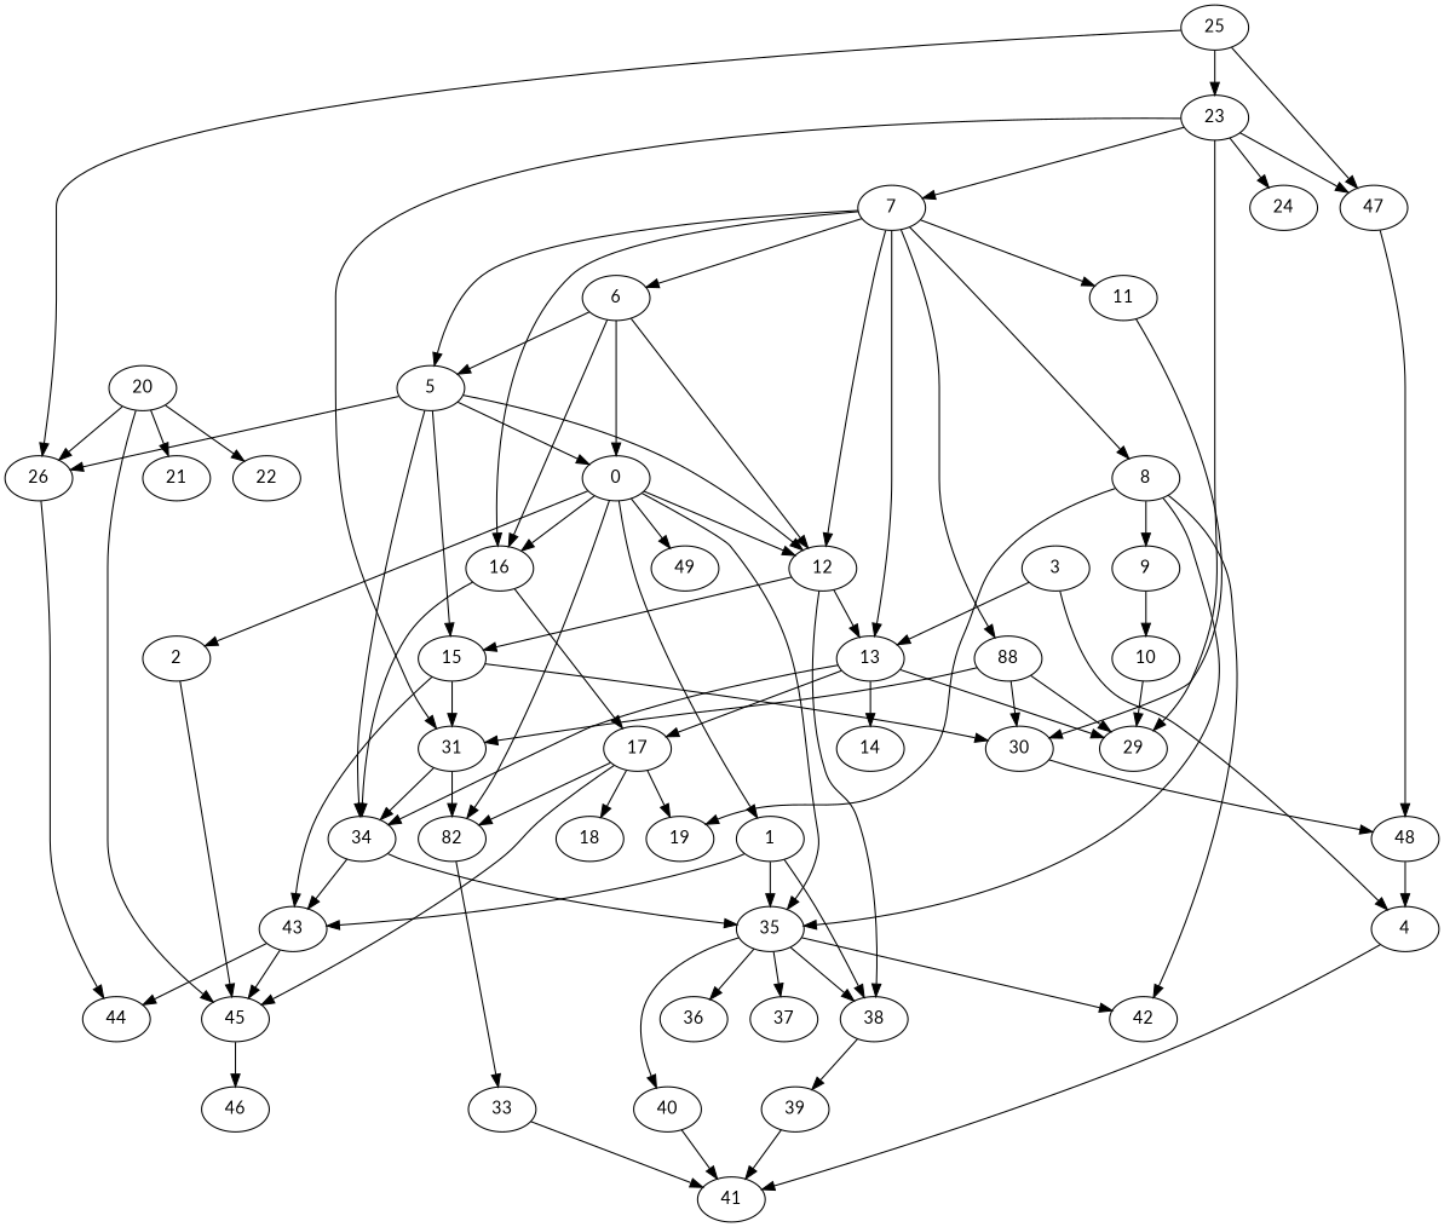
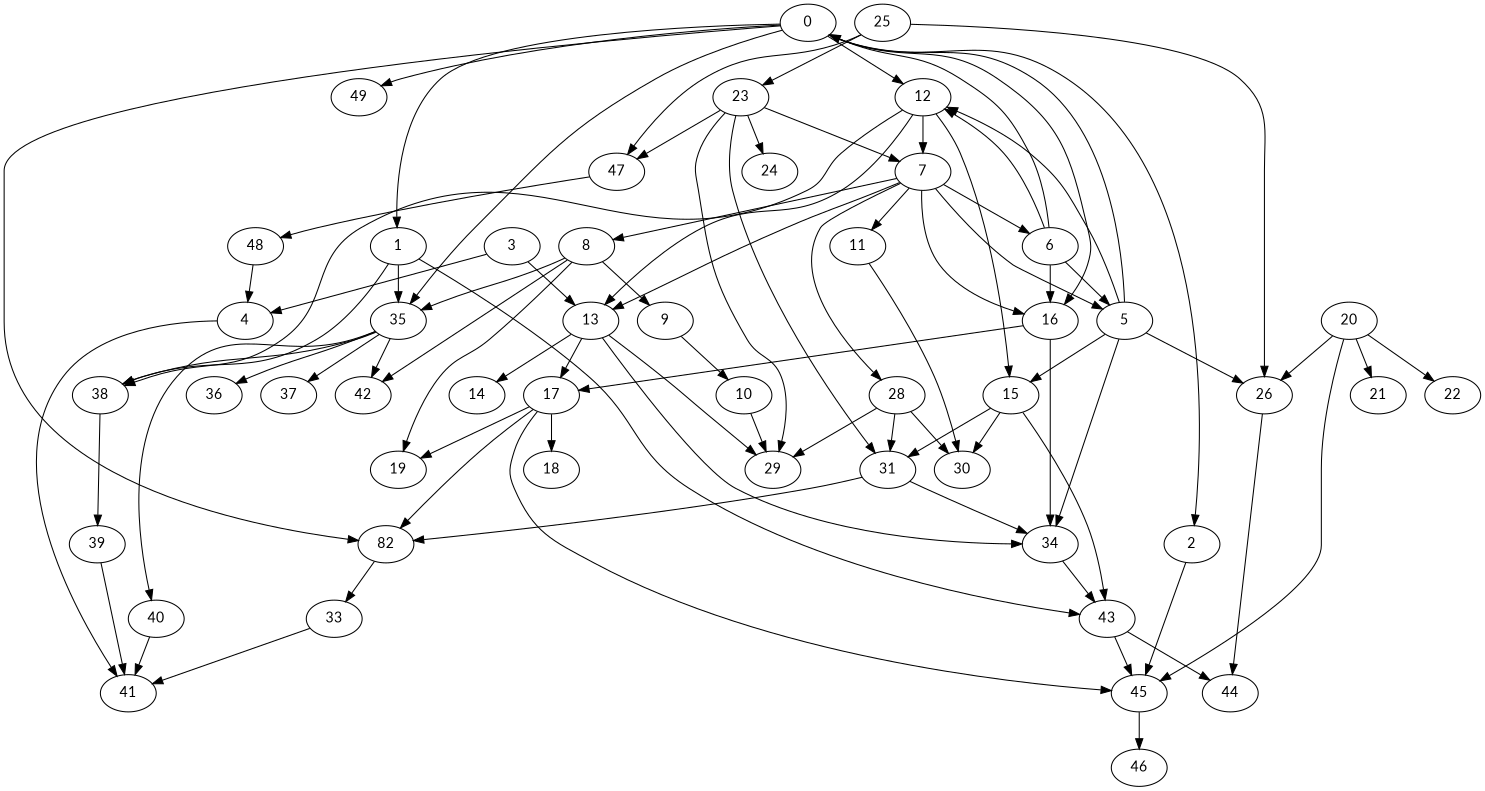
  strict digraph {
    fontname=Lato
    node [fontname=Lato]
    edge [fontname=Lato]
    0
    1
    2
    12
    16
    n6 [label=82]
    35
    49
    38
    43
    45
    3
    4
    13
    15
    34
    17
    33
    42
    36
    37
    40
    39
    44
    46
    41
    29
    14
    30
    31
    19
    18
    20
    26
    21
    22
    48
    5
    6
-   28 [label=88]
+   28
    7
    8
    11
    9
    10
    47
    23
    24
    25
    0 -> 1
    0 -> 2
    0 -> 12
    0 -> 16
    0 -> n6
    0 -> 35
    0 -> 49
    1 -> 35
    1 -> 38
    1 -> 43
    2 -> 45
    12 -> 38
    12 -> 13
    12 -> 15
    16 -> 34
    16 -> 17
    n6 -> 33
    35 -> 38
    35 -> 42
    35 -> 36
    35 -> 37
    35 -> 40
    38 -> 39
    43 -> 45
    43 -> 44
    45 -> 46
    3 -> 4
    3 -> 13
    4 -> 41
    13 -> 34
    13 -> 17
    13 -> 29
    13 -> 14
    15 -> 43
    15 -> 30
    15 -> 31
-   34 -> 35
    34 -> 43
    17 -> n6
    17 -> 45
    17 -> 19
    17 -> 18
    33 -> 41
    40 -> 41
    39 -> 41
-   30 -> 48
    31 -> n6
    31 -> 34
    20 -> 45
    20 -> 26
    20 -> 21
    20 -> 22
    26 -> 44
    48 -> 4
    5 -> 0
    5 -> 12
    5 -> 15
    5 -> 34
    5 -> 26
    6 -> 0
    6 -> 12
    6 -> 16
    6 -> 5
    28 -> 29
    28 -> 30
    28 -> 31
-   7 -> 12
+   12 -> 7
    7 -> 16
    7 -> 13
    7 -> 5
    7 -> 6
    7 -> 28
    7 -> 8
    7 -> 11
    8 -> 35
    8 -> 42
    8 -> 19
    8 -> 9
    11 -> 30
    9 -> 10
    10 -> 29
    47 -> 48
    23 -> 29
    23 -> 31
    23 -> 7
    23 -> 47
    23 -> 24
    25 -> 26
    25 -> 47
    25 -> 23
  }
